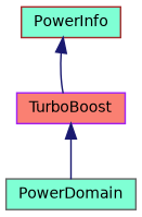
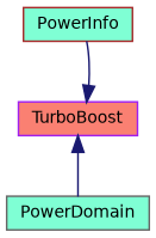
  digraph {
    rankdir=TB
    node [fillcolor=aquamarine fontname=Helvetica fontsize=10 shape=record style=filled]
    edge [color=midnightblue dir=back fontname=Helvetica fontsize=10 labelfontname=Helvetica labelfontsize=10 style=solid]
    n1 [color=brown height=0.2 label=PowerInfo width=0.4]
    n2 [color=purple fillcolor=salmon height=0.2 label=TurboBoost width=0.4]
    n3 [color=gray40 height=0.2 label=PowerDomain width=0.4]
-   n1 -> n2
+   n2 -> n1
    n2 -> n3
  }
